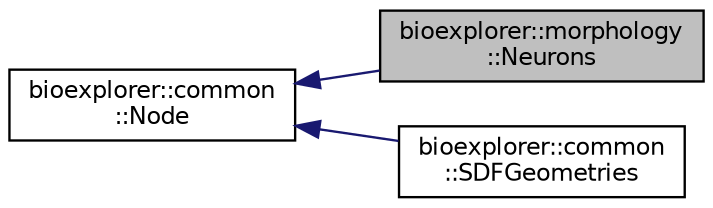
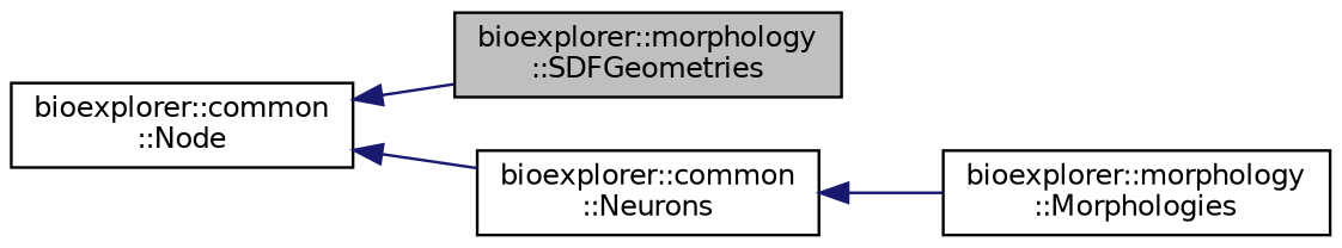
  digraph {
    rankdir=LR
    node [color=black fillcolor=white fontname=Helvetica fontsize=10 shape=record style=filled]
    edge [color=midnightblue dir=back fontname=Helvetica fontsize=10 labelfontname=Helvetica labelfontsize=10 style=solid]
-   n1 [fillcolor=grey75 fontcolor=black height=0.2 label="bioexplorer::morphology\l::Neurons" width=0.4]
-   n3 [height=0.2 label="bioexplorer::common\l::SDFGeometries" width=0.4]
+   n1 [fillcolor=grey75 fontcolor=black height=0.2 label="bioexplorer::morphology\l::SDFGeometries" width=0.4]
+   n2 [height=0.2 label="bioexplorer::morphology\l::Morphologies" width=0.4]
+   n3 [height=0.2 label="bioexplorer::common\l::Neurons" width=0.4]
    n4 [height=0.2 label="bioexplorer::common\l::Node" width=0.4]
+   n3 -> n2
    n4 -> n1
    n4 -> n3
  }
